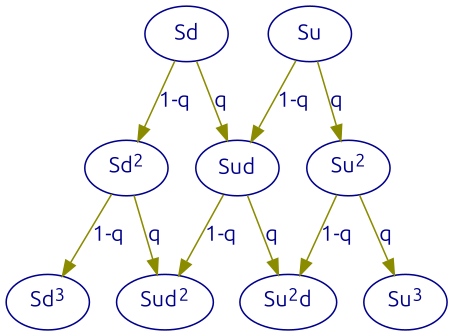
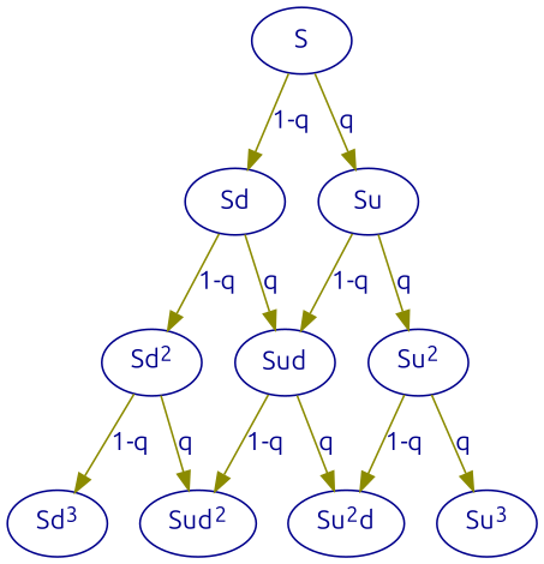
  digraph {
    fontname=Ubuntu
    node [color=blue4 fontcolor=blue4 fontname=Ubuntu]
    edge [color=yellow4 fontcolor=blue4 fontname=Ubuntu]
+   n1 [label=<S>]
    n2 [label=<Sd>]
    n3 [label=<Su>]
    n4 [label=<Sd<SUP>2</SUP>>]
    n5 [label=<Sud>]
    n6 [label=<Su<SUP>2</SUP>>]
    n7 [label=<Sd<SUP>3</SUP>>]
    n8 [label=<Sud<SUP>2</SUP>>]
    n9 [label=<Su<SUP>2</SUP>d>]
    n10 [label=<Su<SUP>3</SUP>>]
+   n1 -> n2 [label=<1-q>]
+   n1 -> n3 [label=<q>]
    n2 -> n4 [label=<1-q>]
    n2 -> n5 [label=<q>]
    n3 -> n5 [label=<1-q>]
    n3 -> n6 [label=<q>]
    n4 -> n7 [label=<1-q>]
    n4 -> n8 [label=<q>]
    n5 -> n8 [label=<1-q>]
    n5 -> n9 [label=<q>]
    n6 -> n9 [label=<1-q>]
    n6 -> n10 [label=<q>]
  }
